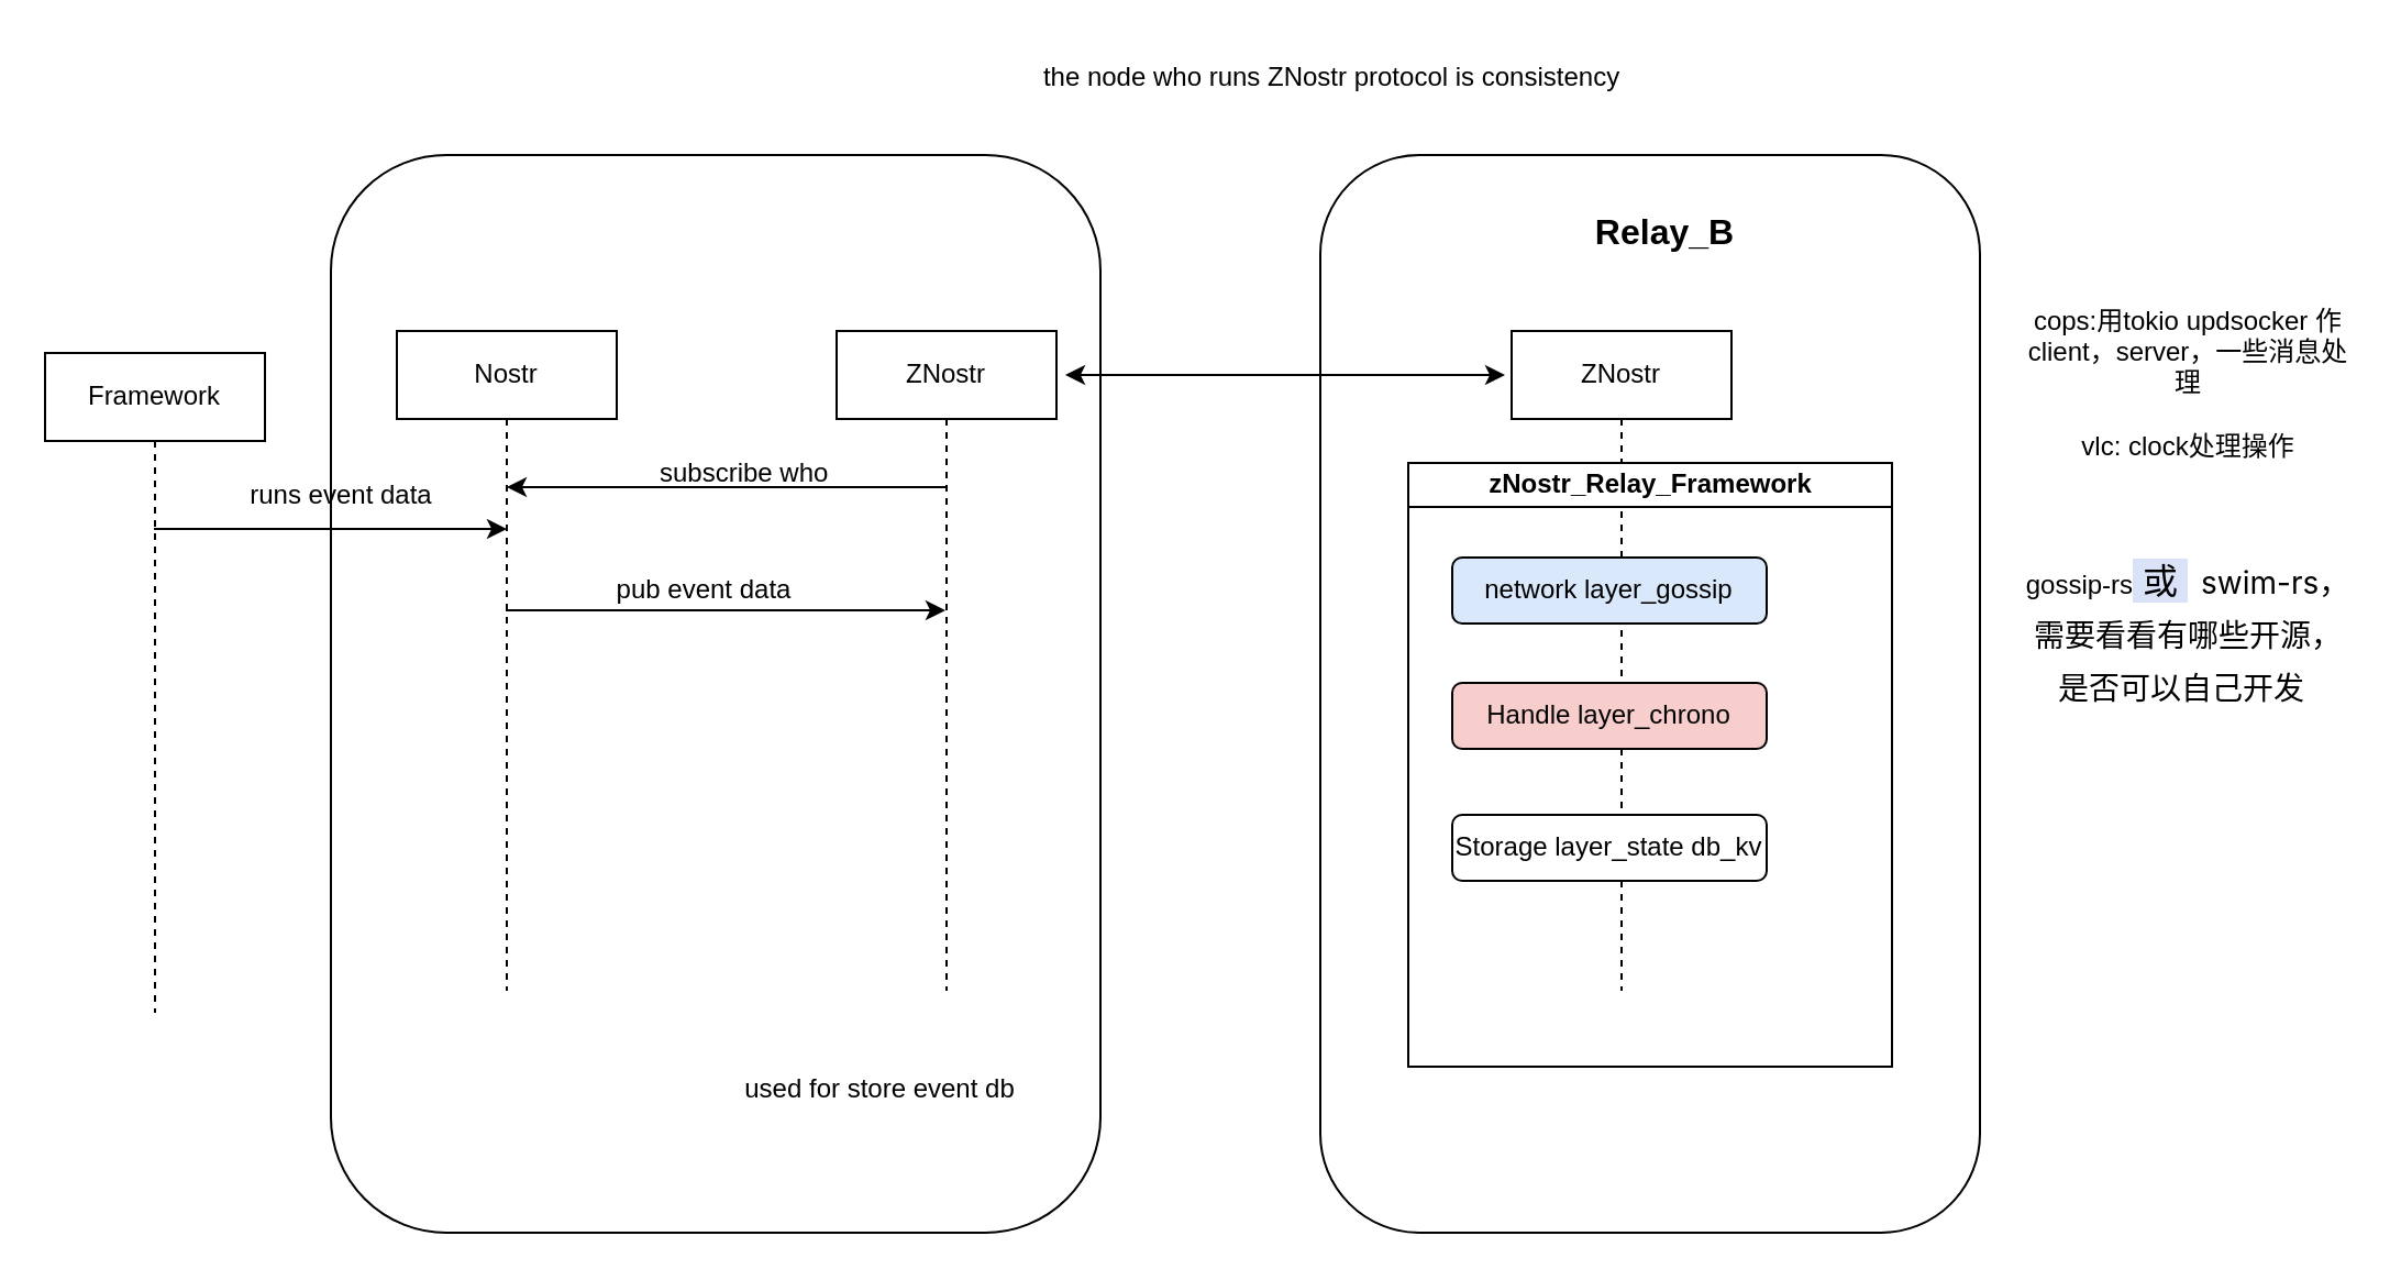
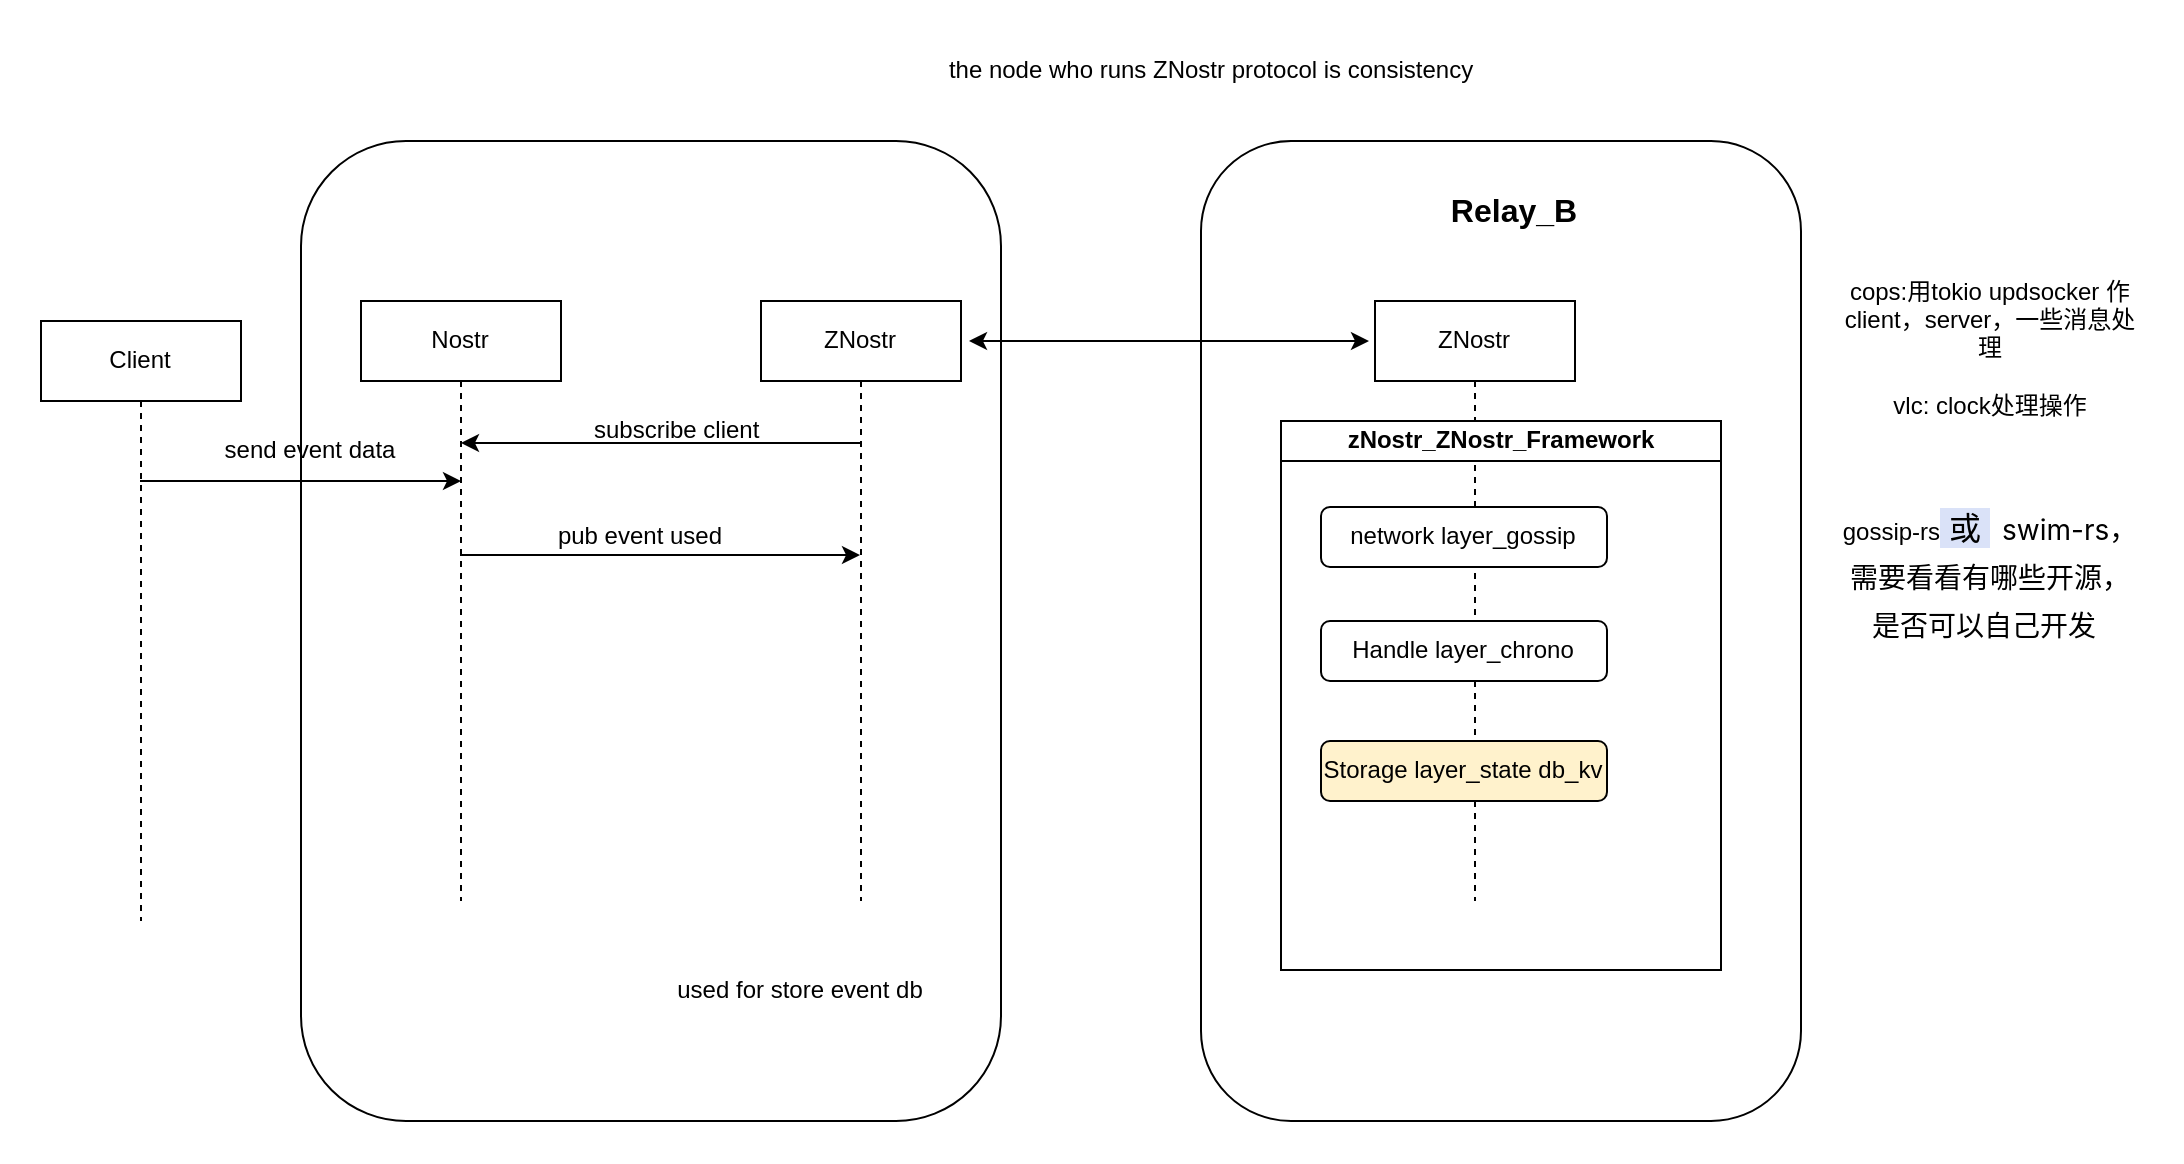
  <mxCell id="0" />
  <mxCell id="1" parent="0" />
  <mxCell id="2" value="" style="rounded=1;whiteSpace=wrap;html=1;" vertex="1" parent="1"><mxGeometry x="150" y="70" width="350" height="490" as="geometry" /></mxCell>
  <mxCell id="3" style="edgeStyle=orthogonalEdgeStyle;rounded=0;orthogonalLoop=1;jettySize=auto;html=1;curved=0;" edge="1" parent="1"><mxGeometry relative="1" as="geometry"><mxPoint x="229.5" y="277" as="sourcePoint" /><mxPoint x="429.5" y="277" as="targetPoint" /></mxGeometry></mxCell>
  <mxCell id="4" value="Nostr" style="shape=umlLifeline;perimeter=lifelinePerimeter;whiteSpace=wrap;html=1;container=1;dropTarget=0;collapsible=0;recursiveResize=0;outlineConnect=0;portConstraint=eastwest;newEdgeStyle={&quot;curved&quot;:0,&quot;rounded&quot;:0};" vertex="1" parent="1"><mxGeometry x="180" y="150" width="100" height="300" as="geometry" /></mxCell>
  <mxCell id="5" style="edgeStyle=orthogonalEdgeStyle;rounded=0;orthogonalLoop=1;jettySize=auto;html=1;curved=0;" edge="1" parent="1"><mxGeometry relative="1" as="geometry"><mxPoint x="429.5" y="221" as="sourcePoint" /><mxPoint x="230" y="221" as="targetPoint" /></mxGeometry></mxCell>
  <mxCell id="6" value="ZNostr" style="shape=umlLifeline;perimeter=lifelinePerimeter;whiteSpace=wrap;html=1;container=1;dropTarget=0;collapsible=0;recursiveResize=0;outlineConnect=0;portConstraint=eastwest;newEdgeStyle={&quot;curved&quot;:0,&quot;rounded&quot;:0};" vertex="1" parent="1"><mxGeometry x="380" y="150" width="100" height="300" as="geometry" /></mxCell>
  <mxCell id="7" style="edgeStyle=orthogonalEdgeStyle;rounded=0;orthogonalLoop=1;jettySize=auto;html=1;curved=0;" edge="1" parent="1"><mxGeometry relative="1" as="geometry"><mxPoint x="69.5" y="240" as="sourcePoint" /><mxPoint x="230" y="240" as="targetPoint" /></mxGeometry></mxCell>
- <mxCell id="8" value="Framework" style="shape=umlLifeline;perimeter=lifelinePerimeter;whiteSpace=wrap;html=1;container=1;dropTarget=0;collapsible=0;recursiveResize=0;outlineConnect=0;portConstraint=eastwest;newEdgeStyle={&quot;curved&quot;:0,&quot;rounded&quot;:0};" vertex="1" parent="1"><mxGeometry x="20" y="160" width="100" height="300" as="geometry" /></mxCell>
+ <mxCell id="8" value="Client" style="shape=umlLifeline;perimeter=lifelinePerimeter;whiteSpace=wrap;html=1;container=1;dropTarget=0;collapsible=0;recursiveResize=0;outlineConnect=0;portConstraint=eastwest;newEdgeStyle={&quot;curved&quot;:0,&quot;rounded&quot;:0};" vertex="1" parent="1"><mxGeometry x="20" y="160" width="100" height="300" as="geometry" /></mxCell>
  <mxCell id="9" value="" style="rounded=1;whiteSpace=wrap;html=1;" vertex="1" parent="1"><mxGeometry x="600" y="70" width="300" height="490" as="geometry" /></mxCell>
  <mxCell id="10" value="&lt;font style=&quot;font-size: 16px;&quot;&gt;Relay_B&lt;/font&gt;" style="text;html=1;strokeColor=none;fillColor=none;align=center;verticalAlign=middle;whiteSpace=wrap;rounded=0;fontStyle=1" vertex="1" parent="1"><mxGeometry x="727" y="90" width="60" height="30" as="geometry" /></mxCell>
- <mxCell id="11" value="runs event data" style="text;html=1;strokeColor=none;fillColor=none;align=center;verticalAlign=middle;whiteSpace=wrap;rounded=0;" vertex="1" parent="1"><mxGeometry x="110" y="210" width="90" height="30" as="geometry" /></mxCell>
- <mxCell id="12" value="subscribe who&amp;nbsp;" style="text;html=1;strokeColor=none;fillColor=none;align=center;verticalAlign=middle;whiteSpace=wrap;rounded=0;" vertex="1" parent="1"><mxGeometry x="275" y="200" width="130" height="30" as="geometry" /></mxCell>
- <mxCell id="13" value="pub event data" style="text;html=1;strokeColor=none;fillColor=none;align=center;verticalAlign=middle;whiteSpace=wrap;rounded=0;" vertex="1" parent="1"><mxGeometry x="275" y="253" width="90" height="30" as="geometry" /></mxCell>
+ <mxCell id="11" value="send event data" style="text;html=1;strokeColor=none;fillColor=none;align=center;verticalAlign=middle;whiteSpace=wrap;rounded=0;" vertex="1" parent="1"><mxGeometry x="110" y="210" width="90" height="30" as="geometry" /></mxCell>
+ <mxCell id="12" value="subscribe client&amp;nbsp;" style="text;html=1;strokeColor=none;fillColor=none;align=center;verticalAlign=middle;whiteSpace=wrap;rounded=0;" vertex="1" parent="1"><mxGeometry x="275" y="200" width="130" height="30" as="geometry" /></mxCell>
+ <mxCell id="13" value="pub event used" style="text;html=1;strokeColor=none;fillColor=none;align=center;verticalAlign=middle;whiteSpace=wrap;rounded=0;" vertex="1" parent="1"><mxGeometry x="275" y="253" width="90" height="30" as="geometry" /></mxCell>
  <mxCell id="14" value="ZNostr" style="shape=umlLifeline;perimeter=lifelinePerimeter;whiteSpace=wrap;html=1;container=1;dropTarget=0;collapsible=0;recursiveResize=0;outlineConnect=0;portConstraint=eastwest;newEdgeStyle={&quot;curved&quot;:0,&quot;rounded&quot;:0};" vertex="1" parent="1"><mxGeometry x="687" y="150" width="100" height="300" as="geometry" /></mxCell>
  <mxCell id="15" value="" style="endArrow=classic;startArrow=classic;html=1;rounded=0;" edge="1" parent="1"><mxGeometry width="50" height="50" relative="1" as="geometry"><mxPoint x="484" y="170" as="sourcePoint" /><mxPoint x="684" y="170" as="targetPoint" /></mxGeometry></mxCell>
- <mxCell id="16" value="zNostr_Relay_Framework" style="swimlane;html=1;startSize=20;horizontal=1;containerType=tree;glass=0;" vertex="1" parent="1"><mxGeometry x="640" y="210" width="220" height="274.5" as="geometry" /></mxCell>
- <mxCell id="17" value="network layer_gossip" style="rounded=1;whiteSpace=wrap;html=1;fillColor=#dae8fc;" vertex="1" parent="16"><mxGeometry x="20" y="43" width="143" height="30" as="geometry" /></mxCell>
- <mxCell id="18" value="Handle layer_chrono" style="rounded=1;whiteSpace=wrap;html=1;fillColor=#f8cecc;" vertex="1" parent="1"><mxGeometry x="660" y="310" width="143" height="30" as="geometry" /></mxCell>
- <mxCell id="19" value="Storage layer_state db_kv" style="rounded=1;whiteSpace=wrap;html=1;" vertex="1" parent="1"><mxGeometry x="660" y="370" width="143" height="30" as="geometry" /></mxCell>
+ <mxCell id="16" value="zNostr_ZNostr_Framework" style="swimlane;html=1;startSize=20;horizontal=1;containerType=tree;glass=0;" vertex="1" parent="1"><mxGeometry x="640" y="210" width="220" height="274.5" as="geometry" /></mxCell>
+ <mxCell id="17" value="network layer_gossip" style="rounded=1;whiteSpace=wrap;html=1;" vertex="1" parent="16"><mxGeometry x="20" y="43" width="143" height="30" as="geometry" /></mxCell>
+ <mxCell id="18" value="Handle layer_chrono" style="rounded=1;whiteSpace=wrap;html=1;" vertex="1" parent="1"><mxGeometry x="660" y="310" width="143" height="30" as="geometry" /></mxCell>
+ <mxCell id="19" value="Storage layer_state db_kv" style="rounded=1;whiteSpace=wrap;html=1;fillColor=#fff2cc;" vertex="1" parent="1"><mxGeometry x="660" y="370" width="143" height="30" as="geometry" /></mxCell>
  <mxCell id="20" value="used for store event db" style="text;html=1;strokeColor=none;fillColor=none;align=center;verticalAlign=middle;whiteSpace=wrap;rounded=0;" vertex="1" parent="1"><mxGeometry x="325" y="479.5" width="150" height="30" as="geometry" /></mxCell>
  <mxCell id="21" value="the node who runs ZNostr protocol is consistency" style="text;html=1;strokeColor=none;fillColor=none;align=center;verticalAlign=middle;whiteSpace=wrap;rounded=0;" vertex="1" parent="1"><mxGeometry x="447.5" y="20" width="315" height="30" as="geometry" /></mxCell>
  <mxCell id="22" value="cops:用tokio updsocker 作client，server，一些消息处理&lt;br&gt;&lt;br&gt;vlc: clock处理操作" style="text;html=1;strokeColor=none;fillColor=none;align=center;verticalAlign=middle;whiteSpace=wrap;rounded=0;" vertex="1" parent="1"><mxGeometry x="920" y="117" width="150" height="113" as="geometry" /></mxCell>
  <mxCell id="23" value="gossip-rs&lt;span style=&quot;font-family: Inter, ui-sans-serif, system-ui, -apple-system, BlinkMacSystemFont, &amp;quot;Segoe UI&amp;quot;, Roboto, &amp;quot;Helvetica Neue&amp;quot;, Arial, &amp;quot;Noto Sans&amp;quot;, sans-serif, &amp;quot;Apple Color Emoji&amp;quot;, &amp;quot;Segoe UI Emoji&amp;quot;, &amp;quot;Segoe UI Symbol&amp;quot;, &amp;quot;Noto Color Emoji&amp;quot;; font-size: 16px; text-align: start; background-color: rgb(218, 226, 248);&quot;&gt;&amp;nbsp;或&amp;nbsp;&lt;/span&gt;&lt;span style=&quot;box-sizing: border-box; border: 0px solid rgb(229, 231, 235); --tw-border-spacing-x: 0; --tw-border-spacing-y: 0; --tw-translate-x: 0; --tw-translate-y: 0; --tw-rotate: 0; --tw-skew-x: 0; --tw-skew-y: 0; --tw-scale-x: 1; --tw-scale-y: 1; --tw-pan-x: ; --tw-pan-y: ; --tw-pinch-zoom: ; --tw-scroll-snap-strictness: proximity; --tw-gradient-from-position: ; --tw-gradient-via-position: ; --tw-gradient-to-position: ; --tw-ordinal: ; --tw-slashed-zero: ; --tw-numeric-figure: ; --tw-numeric-spacing: ; --tw-numeric-fraction: ; --tw-ring-inset: ; --tw-ring-offset-width: 0px; --tw-ring-offset-color: #fff; --tw-ring-color: rgba(59,130,246,.5); --tw-ring-offset-shadow: 0 0 #0000; --tw-ring-shadow: 0 0 #0000; --tw-shadow: 0 0 #0000; --tw-shadow-colored: 0 0 #0000; --tw-blur: ; --tw-brightness: ; --tw-contrast: ; --tw-grayscale: ; --tw-hue-rotate: ; --tw-invert: ; --tw-saturate: ; --tw-sepia: ; --tw-drop-shadow: ; --tw-backdrop-blur: ; --tw-backdrop-brightness: ; --tw-backdrop-contrast: ; --tw-backdrop-grayscale: ; --tw-backdrop-hue-rotate: ; --tw-backdrop-invert: ; --tw-backdrop-opacity: ; --tw-backdrop-saturate: ; --tw-backdrop-sepia: ; border-radius: 0.25rem; background-color: var(--primary-500); padding: 2px 6px; font-size: 0.875rem; line-height: 1.5rem; --tw-text-opacity: 1; font-family: Inter, ui-sans-serif, system-ui, -apple-system, BlinkMacSystemFont, &amp;quot;Segoe UI&amp;quot;, Roboto, &amp;quot;Helvetica Neue&amp;quot;, Arial, &amp;quot;Noto Sans&amp;quot;, sans-serif, &amp;quot;Apple Color Emoji&amp;quot;, &amp;quot;Segoe UI Emoji&amp;quot;, &amp;quot;Segoe UI Symbol&amp;quot;, &amp;quot;Noto Color Emoji&amp;quot;; text-align: start;&quot; class=&quot;text-white dark:text-primary-0 bg-primary-500 dark:bg-[#29282c] px-[6px] py-[2px] text-sm rounded&quot;&gt;swim-rs，需要看看有哪些开源，是否可以自己开发&lt;/span&gt;" style="text;html=1;strokeColor=none;fillColor=none;align=center;verticalAlign=middle;whiteSpace=wrap;rounded=0;" vertex="1" parent="1"><mxGeometry x="920" y="273" width="150" height="30" as="geometry" /></mxCell>
